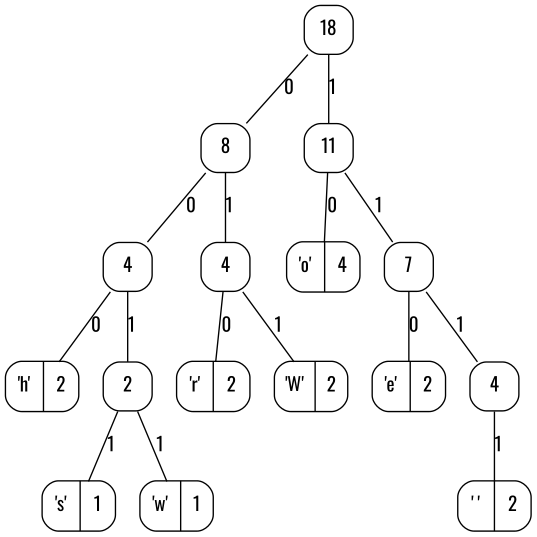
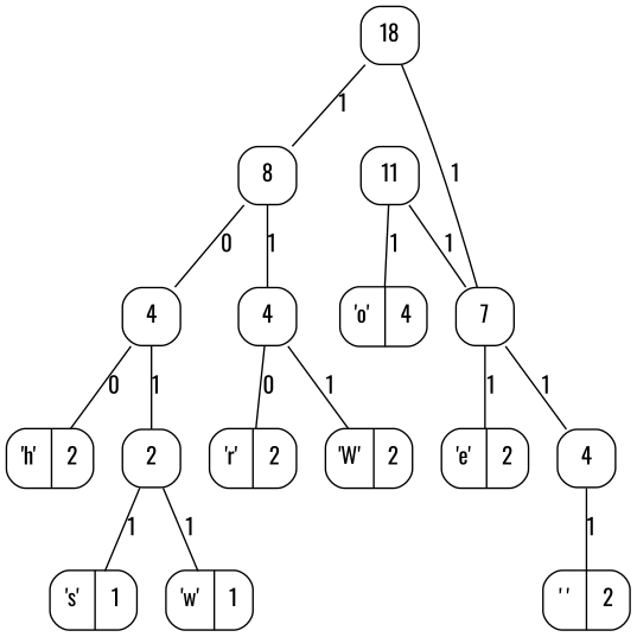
  graph {
    fontname=Oswald
    node [fontname=Oswald shape=rectangle style=rounded]
    edge [fontname=Oswald]
    n1 [label=18 width=.5]
    n2 [label=8 width=.5]
    n3 [label=11 width=.5]
    n4 [label=4 width=.5]
    n5 [label=4 width=.5]
    n6 [label="{{'o'|4}}" shape=record]
    n7 [label=7 width=.5]
    n8 [label="{{'h'|2}}" shape=record]
    n9 [label=2 width=.5]
    n10 [label="{{'r'|2}}" shape=record]
    n11 [label="{{'W'|2}}" shape=record]
    n12 [label="{{'e'|2}}" shape=record]
    n13 [label=4 width=.5]
    n14 [label="{{'s'|1}}" shape=record]
    n15 [label="{{'w'|1}}" shape=record]
    n16 [label="{{' '|2}}" shape=record]
-   n1 -- n2 [label=0]
-   n1 -- n3 [label=1]
+   n1 -- n2 [label=1]
+   n1 -- n7 [label=1]
    n2 -- n4 [label=0]
    n2 -- n5 [label=1]
-   n3 -- n6 [label=0]
+   n3 -- n6 [label=1]
    n3 -- n7 [label=1]
    n4 -- n8 [label=0]
    n4 -- n9 [label=1]
    n5 -- n10 [label=0]
    n5 -- n11 [label=1]
-   n7 -- n12 [label=0]
+   n7 -- n12 [label=1]
    n7 -- n13 [label=1]
    n9 -- n14 [label=1]
    n9 -- n15 [label=1]
    n13 -- n16 [label=1]
  }
